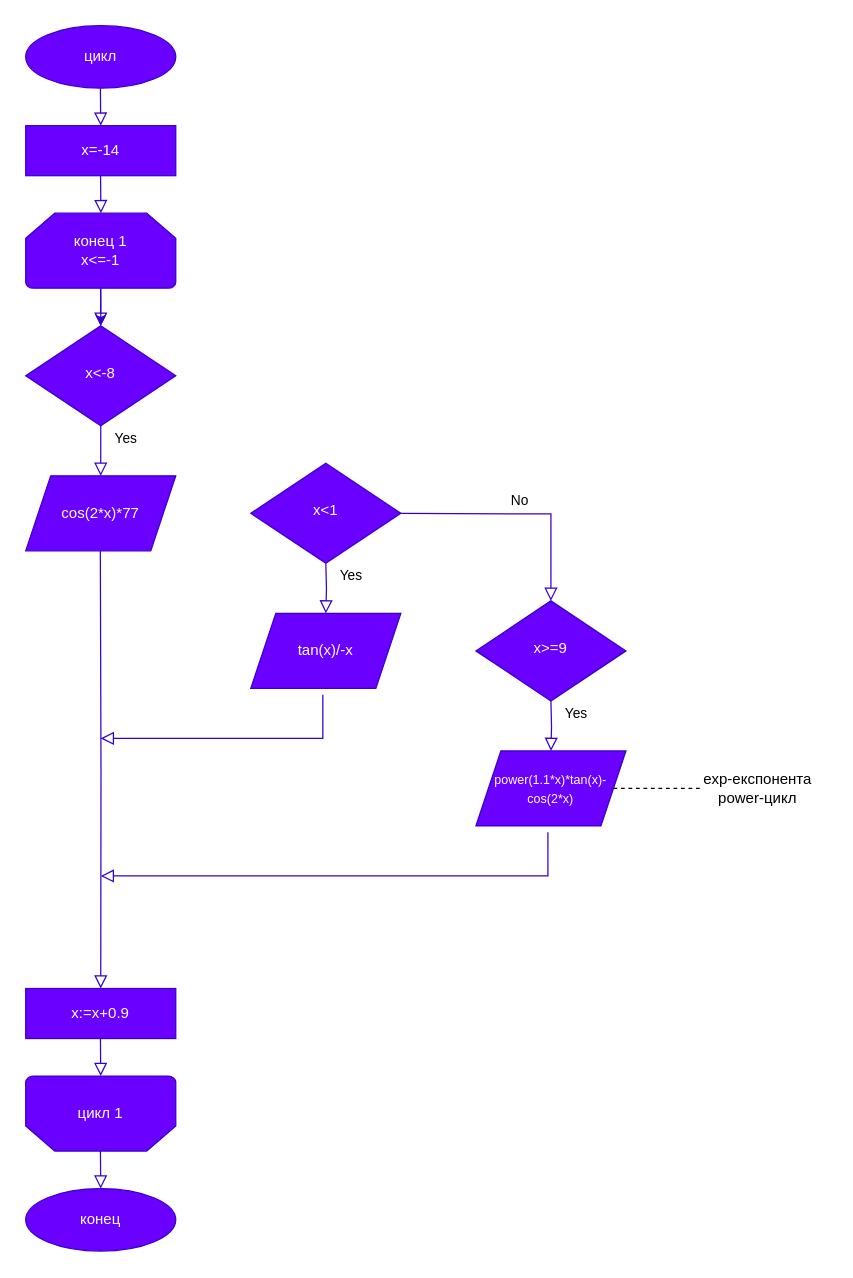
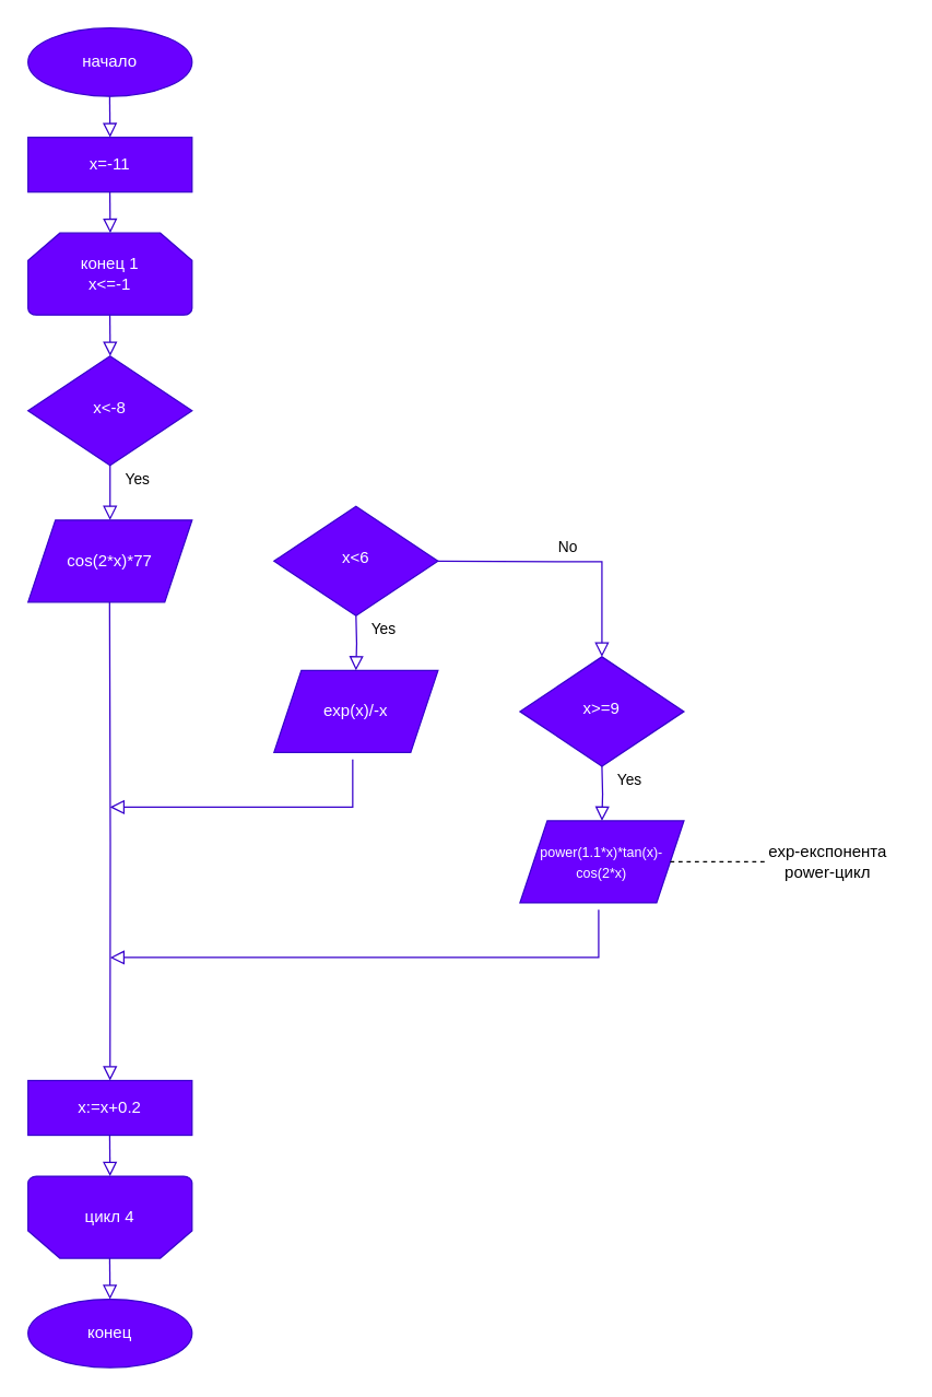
  <mxCell id="0" />
  <mxCell id="1" parent="0" />
  <mxCell id="2" value="Yes" style="rounded=0;html=1;jettySize=auto;orthogonalLoop=1;fontSize=11;endArrow=block;endFill=0;endSize=8;strokeWidth=1;shadow=0;labelBackgroundColor=none;edgeStyle=orthogonalEdgeStyle;fillColor=#6a00ff;strokeColor=#3700CC;" parent="1" source="3" edge="1"><mxGeometry x="-0.506" y="20" relative="1" as="geometry"><mxPoint as="offset" /><mxPoint x="80" y="380" as="targetPoint" /></mxGeometry></mxCell>
  <mxCell id="3" value="x&amp;lt;-8" style="rhombus;whiteSpace=wrap;html=1;shadow=0;fontFamily=Helvetica;fontSize=12;align=center;strokeWidth=1;spacing=6;spacingTop=-4;fillColor=#6a00ff;fontColor=#ffffff;strokeColor=#3700CC;" parent="1" vertex="1"><mxGeometry x="20" y="260" width="120" height="80" as="geometry" /></mxCell>
- <mxCell id="4" value="x=-14" style="rounded=0;whiteSpace=wrap;html=1;fillColor=#6a00ff;fontColor=#ffffff;strokeColor=#3700CC;" parent="1" vertex="1"><mxGeometry x="20" y="100" width="120" height="40" as="geometry" /></mxCell>
+ <mxCell id="4" value="x=-11" style="rounded=0;whiteSpace=wrap;html=1;fillColor=#6a00ff;fontColor=#ffffff;strokeColor=#3700CC;" parent="1" vertex="1"><mxGeometry x="20" y="100" width="120" height="40" as="geometry" /></mxCell>
  <mxCell id="5" value="" style="rounded=0;html=1;jettySize=auto;orthogonalLoop=1;fontSize=11;endArrow=block;endFill=0;endSize=8;strokeWidth=1;shadow=0;labelBackgroundColor=none;edgeStyle=orthogonalEdgeStyle;fillColor=#6a00ff;strokeColor=#3700CC;" parent="1" edge="1"><mxGeometry relative="1" as="geometry"><mxPoint x="79.73" y="70" as="sourcePoint" /><mxPoint x="80" y="100" as="targetPoint" /></mxGeometry></mxCell>
- <mxCell id="6" value="цикл" style="ellipse;whiteSpace=wrap;html=1;fillColor=#6a00ff;fontColor=#ffffff;strokeColor=#3700CC;" parent="1" vertex="1"><mxGeometry x="20" y="20" width="120" height="50" as="geometry" /></mxCell>
- <mxCell id="7" value="" style="edgeStyle=orthogonalEdgeStyle;rounded=0;orthogonalLoop=1;jettySize=auto;html=1;fillColor=#6a00ff;strokeColor=#3700CC;" parent="1" source="8" target="3" edge="1"><mxGeometry relative="1" as="geometry" /></mxCell>
+ <mxCell id="6" value="начало" style="ellipse;whiteSpace=wrap;html=1;fillColor=#6a00ff;fontColor=#ffffff;strokeColor=#3700CC;" parent="1" vertex="1"><mxGeometry x="20" y="20" width="120" height="50" as="geometry" /></mxCell>
  <mxCell id="8" value="конец 1&lt;br&gt;x&amp;lt;=-1" style="strokeWidth=1;html=1;shape=mxgraph.flowchart.loop_limit;whiteSpace=wrap;fillColor=#6a00ff;fontColor=#ffffff;strokeColor=#3700CC;" parent="1" vertex="1"><mxGeometry x="20" y="170" width="120" height="60" as="geometry" /></mxCell>
  <mxCell id="9" value="cos(2*x)*77" style="shape=parallelogram;perimeter=parallelogramPerimeter;whiteSpace=wrap;html=1;fixedSize=1;fillColor=#6a00ff;fontColor=#ffffff;strokeColor=#3700CC;" parent="1" vertex="1"><mxGeometry x="20" y="380" width="120" height="60" as="geometry" /></mxCell>
  <mxCell id="10" value="" style="rounded=0;html=1;jettySize=auto;orthogonalLoop=1;fontSize=11;endArrow=block;endFill=0;endSize=8;strokeWidth=1;shadow=0;labelBackgroundColor=none;edgeStyle=orthogonalEdgeStyle;fillColor=#6a00ff;strokeColor=#3700CC;" parent="1" edge="1"><mxGeometry relative="1" as="geometry"><mxPoint x="79.86" y="140" as="sourcePoint" /><mxPoint x="80.13" y="170" as="targetPoint" /></mxGeometry></mxCell>
  <mxCell id="11" value="" style="rounded=0;html=1;jettySize=auto;orthogonalLoop=1;fontSize=11;endArrow=block;endFill=0;endSize=8;strokeWidth=1;shadow=0;labelBackgroundColor=none;edgeStyle=orthogonalEdgeStyle;fillColor=#6a00ff;strokeColor=#3700CC;" parent="1" edge="1"><mxGeometry relative="1" as="geometry"><mxPoint x="79.86" y="230" as="sourcePoint" /><mxPoint x="80.13" y="260" as="targetPoint" /></mxGeometry></mxCell>
- <mxCell id="12" value="x&amp;lt;1" style="rhombus;whiteSpace=wrap;html=1;shadow=0;fontFamily=Helvetica;fontSize=12;align=center;strokeWidth=1;spacing=6;spacingTop=-4;fillColor=#6a00ff;fontColor=#ffffff;strokeColor=#3700CC;" parent="1" vertex="1"><mxGeometry x="200" y="370" width="120" height="80" as="geometry" /></mxCell>
+ <mxCell id="12" value="x&amp;lt;6" style="rhombus;whiteSpace=wrap;html=1;shadow=0;fontFamily=Helvetica;fontSize=12;align=center;strokeWidth=1;spacing=6;spacingTop=-4;fillColor=#6a00ff;fontColor=#ffffff;strokeColor=#3700CC;" parent="1" vertex="1"><mxGeometry x="200" y="370" width="120" height="80" as="geometry" /></mxCell>
  <mxCell id="13" value="" style="rounded=0;html=1;jettySize=auto;orthogonalLoop=1;fontSize=11;endArrow=block;endFill=0;endSize=8;strokeWidth=1;shadow=0;labelBackgroundColor=none;edgeStyle=orthogonalEdgeStyle;fillColor=#6a00ff;strokeColor=#3700CC;" parent="1" edge="1"><mxGeometry x="-0.506" y="20" relative="1" as="geometry"><mxPoint as="offset" /><mxPoint x="79.67" y="440" as="sourcePoint" /><mxPoint x="80" y="790" as="targetPoint" /></mxGeometry></mxCell>
  <mxCell id="14" value="Yes" style="rounded=0;html=1;jettySize=auto;orthogonalLoop=1;fontSize=11;endArrow=block;endFill=0;endSize=8;strokeWidth=1;shadow=0;labelBackgroundColor=none;edgeStyle=orthogonalEdgeStyle;fillColor=#6a00ff;strokeColor=#3700CC;" parent="1" edge="1"><mxGeometry x="-0.506" y="20" relative="1" as="geometry"><mxPoint as="offset" /><mxPoint x="260" y="450" as="sourcePoint" /><mxPoint x="260" y="490" as="targetPoint" /></mxGeometry></mxCell>
- <mxCell id="15" value="tan(x)/-x" style="shape=parallelogram;perimeter=parallelogramPerimeter;whiteSpace=wrap;html=1;fixedSize=1;fillColor=#6a00ff;fontColor=#ffffff;strokeColor=#3700CC;" parent="1" vertex="1"><mxGeometry x="200" y="490" width="120" height="60" as="geometry" /></mxCell>
+ <mxCell id="15" value="exp(x)/-x" style="shape=parallelogram;perimeter=parallelogramPerimeter;whiteSpace=wrap;html=1;fixedSize=1;fillColor=#6a00ff;fontColor=#ffffff;strokeColor=#3700CC;" parent="1" vertex="1"><mxGeometry x="200" y="490" width="120" height="60" as="geometry" /></mxCell>
  <mxCell id="16" value="" style="edgeStyle=orthogonalEdgeStyle;rounded=0;html=1;jettySize=auto;orthogonalLoop=1;fontSize=11;endArrow=block;endFill=0;endSize=8;strokeWidth=1;shadow=0;labelBackgroundColor=none;exitX=0.48;exitY=1.084;exitDx=0;exitDy=0;exitPerimeter=0;fillColor=#6a00ff;strokeColor=#3700CC;" parent="1" source="15" edge="1"><mxGeometry y="10" relative="1" as="geometry"><mxPoint as="offset" /><mxPoint x="140" y="590" as="sourcePoint" /><mxPoint x="80" y="590" as="targetPoint" /><Array as="points"><mxPoint x="258" y="590" /></Array></mxGeometry></mxCell>
  <mxCell id="17" value="No" style="edgeStyle=orthogonalEdgeStyle;rounded=0;html=1;jettySize=auto;orthogonalLoop=1;fontSize=11;endArrow=block;endFill=0;endSize=8;strokeWidth=1;shadow=0;labelBackgroundColor=none;entryX=0.5;entryY=0;entryDx=0;entryDy=0;fillColor=#6a00ff;strokeColor=#3700CC;" parent="1" target="18" edge="1"><mxGeometry y="10" relative="1" as="geometry"><mxPoint as="offset" /><mxPoint x="320" y="410" as="sourcePoint" /><mxPoint x="440" y="490" as="targetPoint" /></mxGeometry></mxCell>
  <mxCell id="18" value="x&amp;gt;=9" style="rhombus;whiteSpace=wrap;html=1;shadow=0;fontFamily=Helvetica;fontSize=12;align=center;strokeWidth=1;spacing=6;spacingTop=-4;fillColor=#6a00ff;fontColor=#ffffff;strokeColor=#3700CC;" parent="1" vertex="1"><mxGeometry x="380" y="480" width="120" height="80" as="geometry" /></mxCell>
  <mxCell id="19" value="Yes" style="rounded=0;html=1;jettySize=auto;orthogonalLoop=1;fontSize=11;endArrow=block;endFill=0;endSize=8;strokeWidth=1;shadow=0;labelBackgroundColor=none;edgeStyle=orthogonalEdgeStyle;fillColor=#6a00ff;strokeColor=#3700CC;" parent="1" edge="1"><mxGeometry x="-0.506" y="20" relative="1" as="geometry"><mxPoint as="offset" /><mxPoint x="440" y="560" as="sourcePoint" /><mxPoint x="440" y="600" as="targetPoint" /></mxGeometry></mxCell>
  <mxCell id="20" value="&lt;font style=&quot;font-size: 10px;&quot;&gt;power(1.1*x)*tan(x)-cos(2*x)&lt;/font&gt;" style="shape=parallelogram;perimeter=parallelogramPerimeter;whiteSpace=wrap;html=1;fixedSize=1;fillColor=#6a00ff;fontColor=#ffffff;strokeColor=#3700CC;" parent="1" vertex="1"><mxGeometry x="380" y="600" width="120" height="60" as="geometry" /></mxCell>
  <mxCell id="21" value="" style="edgeStyle=orthogonalEdgeStyle;rounded=0;html=1;jettySize=auto;orthogonalLoop=1;fontSize=11;endArrow=block;endFill=0;endSize=8;strokeWidth=1;shadow=0;labelBackgroundColor=none;exitX=0.48;exitY=1.084;exitDx=0;exitDy=0;exitPerimeter=0;fillColor=#6a00ff;strokeColor=#3700CC;" parent="1" source="20" edge="1"><mxGeometry y="10" relative="1" as="geometry"><mxPoint as="offset" /><mxPoint x="320" y="700" as="sourcePoint" /><mxPoint x="80" y="700" as="targetPoint" /><Array as="points"><mxPoint x="438" y="700" /><mxPoint x="80" y="700" /></Array></mxGeometry></mxCell>
- <mxCell id="22" value="x:=x+0.9" style="rounded=0;whiteSpace=wrap;html=1;fillColor=#6a00ff;fontColor=#ffffff;strokeColor=#3700CC;" parent="1" vertex="1"><mxGeometry x="20" y="790" width="120" height="40" as="geometry" /></mxCell>
- <mxCell id="23" value="цикл 1" style="strokeWidth=1;html=1;shape=mxgraph.flowchart.loop_limit;whiteSpace=wrap;direction=west;fillColor=#6a00ff;fontColor=#ffffff;strokeColor=#3700CC;" parent="1" vertex="1"><mxGeometry x="20" y="860" width="120" height="60" as="geometry" /></mxCell>
+ <mxCell id="22" value="x:=x+0.2" style="rounded=0;whiteSpace=wrap;html=1;fillColor=#6a00ff;fontColor=#ffffff;strokeColor=#3700CC;" parent="1" vertex="1"><mxGeometry x="20" y="790" width="120" height="40" as="geometry" /></mxCell>
+ <mxCell id="23" value="цикл 4" style="strokeWidth=1;html=1;shape=mxgraph.flowchart.loop_limit;whiteSpace=wrap;direction=west;fillColor=#6a00ff;fontColor=#ffffff;strokeColor=#3700CC;" parent="1" vertex="1"><mxGeometry x="20" y="860" width="120" height="60" as="geometry" /></mxCell>
  <mxCell id="24" value="конец" style="ellipse;whiteSpace=wrap;html=1;fillColor=#6a00ff;fontColor=#ffffff;strokeColor=#3700CC;" parent="1" vertex="1"><mxGeometry x="20" y="950" width="120" height="50" as="geometry" /></mxCell>
  <mxCell id="25" value="" style="rounded=0;html=1;jettySize=auto;orthogonalLoop=1;fontSize=11;endArrow=block;endFill=0;endSize=8;strokeWidth=1;shadow=0;labelBackgroundColor=none;edgeStyle=orthogonalEdgeStyle;fillColor=#6a00ff;strokeColor=#3700CC;" parent="1" edge="1"><mxGeometry relative="1" as="geometry"><mxPoint x="79.74" y="830" as="sourcePoint" /><mxPoint x="80.01" y="860" as="targetPoint" /></mxGeometry></mxCell>
  <mxCell id="26" value="" style="rounded=0;html=1;jettySize=auto;orthogonalLoop=1;fontSize=11;endArrow=block;endFill=0;endSize=8;strokeWidth=1;shadow=0;labelBackgroundColor=none;edgeStyle=orthogonalEdgeStyle;fillColor=#6a00ff;strokeColor=#3700CC;" parent="1" edge="1"><mxGeometry relative="1" as="geometry"><mxPoint x="79.74" y="920" as="sourcePoint" /><mxPoint x="80.01" y="950" as="targetPoint" /></mxGeometry></mxCell>
  <mxCell id="27" value="" style="endArrow=none;dashed=1;html=1;rounded=0;exitX=1;exitY=0.5;exitDx=0;exitDy=0;" edge="1" parent="1" source="20"><mxGeometry width="50" height="50" relative="1" as="geometry"><mxPoint x="480" y="540" as="sourcePoint" /><mxPoint x="560" y="630" as="targetPoint" /><Array as="points"><mxPoint x="520" y="630" /></Array></mxGeometry></mxCell>
  <mxCell id="28" value="exp-експонента&lt;br&gt;power-цикл" style="text;html=1;align=center;verticalAlign=middle;resizable=0;points=[];autosize=1;strokeColor=none;fillColor=none;" vertex="1" parent="1"><mxGeometry x="550" y="610" width="110" height="40" as="geometry" /></mxCell>
